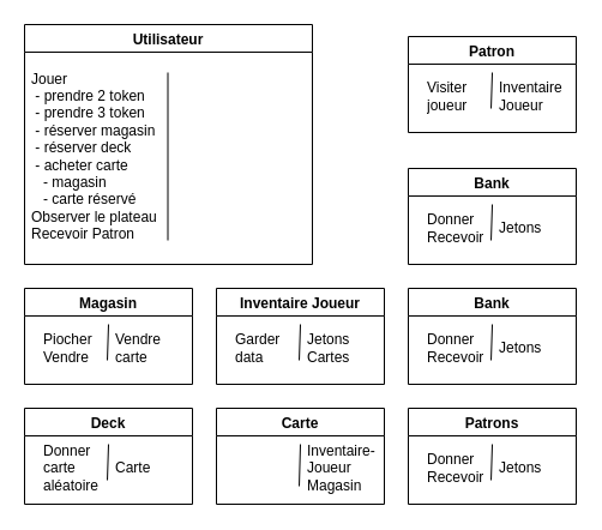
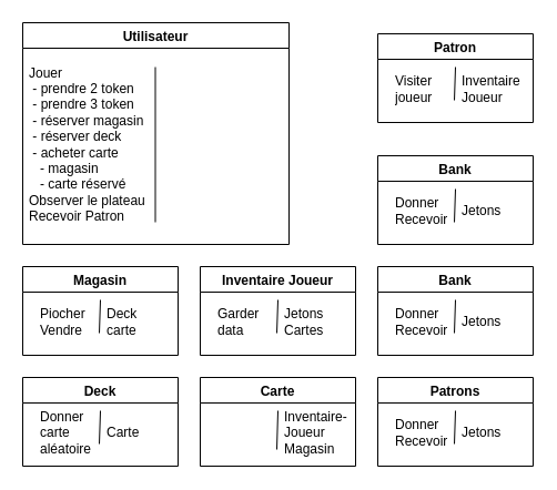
  <mxCell id="0" />
  <mxCell id="1" parent="0" />
  <mxCell id="2" value="Utilisateur" style="swimlane;" vertex="1" parent="1"><mxGeometry x="20" y="20" width="240" height="200" as="geometry"><mxRectangle x="150" y="290" width="100" height="30" as="alternateBounds" /></mxGeometry></mxCell>
  <mxCell id="3" value="Jouer&lt;br&gt;&amp;nbsp;- prendre 2 token&lt;br&gt;&amp;nbsp;- prendre 3 token&lt;br&gt;&amp;nbsp;- réserver magasin&lt;br&gt;&amp;nbsp;- réserver deck&lt;br&gt;&amp;nbsp;- acheter carte&lt;br&gt;&amp;nbsp; &amp;nbsp;- magasin&lt;br&gt;&amp;nbsp; &amp;nbsp;- carte réservé&lt;br&gt;Observer le plateau&lt;br&gt;Recevoir Patron" style="text;strokeColor=none;fillColor=none;align=left;verticalAlign=middle;spacingLeft=4;spacingRight=4;overflow=hidden;points=[[0,0.5],[1,0.5]];portConstraint=eastwest;rotatable=0;whiteSpace=wrap;html=1;" vertex="1" parent="2"><mxGeometry y="30" width="120" height="160" as="geometry" /></mxCell>
  <mxCell id="4" value="" style="endArrow=none;html=1;" edge="1" parent="2"><mxGeometry width="50" height="50" relative="1" as="geometry"><mxPoint x="119.5" y="180" as="sourcePoint" /><mxPoint x="119.5" y="40" as="targetPoint" /></mxGeometry></mxCell>
  <mxCell id="5" value="Patron" style="swimlane;" vertex="1" parent="1"><mxGeometry x="340" y="30" width="140" height="80" as="geometry"><mxRectangle x="150" y="290" width="100" height="30" as="alternateBounds" /></mxGeometry></mxCell>
  <mxCell id="6" value="Visiter joueur" style="text;strokeColor=none;fillColor=none;align=left;verticalAlign=middle;spacingLeft=4;spacingRight=4;overflow=hidden;points=[[0,0.5],[1,0.5]];portConstraint=eastwest;rotatable=0;whiteSpace=wrap;html=1;" vertex="1" parent="5"><mxGeometry x="10" y="20" width="70" height="60" as="geometry" /></mxCell>
  <mxCell id="7" value="" style="endArrow=none;html=1;exitX=-0.014;exitY=0.75;exitDx=0;exitDy=0;exitPerimeter=0;" edge="1" parent="5" source="8"><mxGeometry width="50" height="50" relative="1" as="geometry"><mxPoint x="70" y="120" as="sourcePoint" /><mxPoint x="70" y="30" as="targetPoint" /></mxGeometry></mxCell>
  <mxCell id="8" value="Inventaire Joueur" style="text;strokeColor=none;fillColor=none;align=left;verticalAlign=middle;spacingLeft=4;spacingRight=4;overflow=hidden;points=[[0,0.5],[1,0.5]];portConstraint=eastwest;rotatable=0;whiteSpace=wrap;html=1;" vertex="1" parent="5"><mxGeometry x="70" y="30" width="70" height="40" as="geometry" /></mxCell>
  <mxCell id="9" value="Bank" style="swimlane;startSize=23;" vertex="1" parent="1"><mxGeometry x="340" y="140" width="140" height="80" as="geometry"><mxRectangle x="150" y="290" width="100" height="30" as="alternateBounds" /></mxGeometry></mxCell>
  <mxCell id="10" value="Donner&lt;br&gt;Recevoir" style="text;strokeColor=none;fillColor=none;align=left;verticalAlign=middle;spacingLeft=4;spacingRight=4;overflow=hidden;points=[[0,0.5],[1,0.5]];portConstraint=eastwest;rotatable=0;whiteSpace=wrap;html=1;" vertex="1" parent="9"><mxGeometry x="10" y="20" width="70" height="60" as="geometry" /></mxCell>
  <mxCell id="11" value="" style="endArrow=none;html=1;exitX=-0.014;exitY=0.75;exitDx=0;exitDy=0;exitPerimeter=0;" edge="1" parent="9" source="12"><mxGeometry width="50" height="50" relative="1" as="geometry"><mxPoint x="70" y="120" as="sourcePoint" /><mxPoint x="70" y="30" as="targetPoint" /></mxGeometry></mxCell>
  <mxCell id="12" value="Jetons" style="text;strokeColor=none;fillColor=none;align=left;verticalAlign=middle;spacingLeft=4;spacingRight=4;overflow=hidden;points=[[0,0.5],[1,0.5]];portConstraint=eastwest;rotatable=0;whiteSpace=wrap;html=1;" vertex="1" parent="9"><mxGeometry x="70" y="30" width="70" height="40" as="geometry" /></mxCell>
  <mxCell id="13" value="Bank" style="swimlane;startSize=23;" vertex="1" parent="1"><mxGeometry x="340" y="240" width="140" height="80" as="geometry"><mxRectangle x="150" y="290" width="100" height="30" as="alternateBounds" /></mxGeometry></mxCell>
  <mxCell id="14" value="Donner&lt;br&gt;Recevoir" style="text;strokeColor=none;fillColor=none;align=left;verticalAlign=middle;spacingLeft=4;spacingRight=4;overflow=hidden;points=[[0,0.5],[1,0.5]];portConstraint=eastwest;rotatable=0;whiteSpace=wrap;html=1;" vertex="1" parent="13"><mxGeometry x="10" y="20" width="70" height="60" as="geometry" /></mxCell>
  <mxCell id="15" value="" style="endArrow=none;html=1;exitX=-0.014;exitY=0.75;exitDx=0;exitDy=0;exitPerimeter=0;" edge="1" parent="13" source="16"><mxGeometry width="50" height="50" relative="1" as="geometry"><mxPoint x="70" y="120" as="sourcePoint" /><mxPoint x="70" y="30" as="targetPoint" /></mxGeometry></mxCell>
  <mxCell id="16" value="Jetons" style="text;strokeColor=none;fillColor=none;align=left;verticalAlign=middle;spacingLeft=4;spacingRight=4;overflow=hidden;points=[[0,0.5],[1,0.5]];portConstraint=eastwest;rotatable=0;whiteSpace=wrap;html=1;" vertex="1" parent="13"><mxGeometry x="70" y="30" width="70" height="40" as="geometry" /></mxCell>
  <mxCell id="17" value="Magasin" style="swimlane;startSize=23;" vertex="1" parent="1"><mxGeometry x="20" y="240" width="140" height="80" as="geometry"><mxRectangle x="150" y="290" width="100" height="30" as="alternateBounds" /></mxGeometry></mxCell>
  <mxCell id="18" value="Piocher&amp;nbsp;&lt;br&gt;Vendre" style="text;strokeColor=none;fillColor=none;align=left;verticalAlign=middle;spacingLeft=4;spacingRight=4;overflow=hidden;points=[[0,0.5],[1,0.5]];portConstraint=eastwest;rotatable=0;whiteSpace=wrap;html=1;" vertex="1" parent="17"><mxGeometry x="10" y="20" width="70" height="60" as="geometry" /></mxCell>
  <mxCell id="19" value="" style="endArrow=none;html=1;exitX=-0.014;exitY=0.75;exitDx=0;exitDy=0;exitPerimeter=0;" edge="1" parent="17" source="20"><mxGeometry width="50" height="50" relative="1" as="geometry"><mxPoint x="70" y="120" as="sourcePoint" /><mxPoint x="70" y="30" as="targetPoint" /></mxGeometry></mxCell>
- <mxCell id="20" value="Vendre&lt;br&gt;carte" style="text;strokeColor=none;fillColor=none;align=left;verticalAlign=middle;spacingLeft=4;spacingRight=4;overflow=hidden;points=[[0,0.5],[1,0.5]];portConstraint=eastwest;rotatable=0;whiteSpace=wrap;html=1;" vertex="1" parent="17"><mxGeometry x="70" y="30" width="70" height="40" as="geometry" /></mxCell>
+ <mxCell id="20" value="Deck&lt;br&gt;carte" style="text;strokeColor=none;fillColor=none;align=left;verticalAlign=middle;spacingLeft=4;spacingRight=4;overflow=hidden;points=[[0,0.5],[1,0.5]];portConstraint=eastwest;rotatable=0;whiteSpace=wrap;html=1;" vertex="1" parent="17"><mxGeometry x="70" y="30" width="70" height="40" as="geometry" /></mxCell>
  <mxCell id="21" value="Deck" style="swimlane;startSize=23;" vertex="1" parent="1"><mxGeometry x="20" y="340" width="140" height="80" as="geometry"><mxRectangle x="150" y="290" width="100" height="30" as="alternateBounds" /></mxGeometry></mxCell>
  <mxCell id="22" value="Donner carte aléatoire" style="text;strokeColor=none;fillColor=none;align=left;verticalAlign=middle;spacingLeft=4;spacingRight=4;overflow=hidden;points=[[0,0.5],[1,0.5]];portConstraint=eastwest;rotatable=0;whiteSpace=wrap;html=1;" vertex="1" parent="21"><mxGeometry x="10" y="20" width="70" height="60" as="geometry" /></mxCell>
  <mxCell id="23" value="" style="endArrow=none;html=1;exitX=-0.014;exitY=0.75;exitDx=0;exitDy=0;exitPerimeter=0;" edge="1" parent="21" source="24"><mxGeometry width="50" height="50" relative="1" as="geometry"><mxPoint x="70" y="120" as="sourcePoint" /><mxPoint x="70" y="30" as="targetPoint" /></mxGeometry></mxCell>
  <mxCell id="24" value="Carte" style="text;strokeColor=none;fillColor=none;align=left;verticalAlign=middle;spacingLeft=4;spacingRight=4;overflow=hidden;points=[[0,0.5],[1,0.5]];portConstraint=eastwest;rotatable=0;whiteSpace=wrap;html=1;" vertex="1" parent="21"><mxGeometry x="70" y="30" width="70" height="40" as="geometry" /></mxCell>
  <mxCell id="25" value="Patrons" style="swimlane;startSize=23;" vertex="1" parent="1"><mxGeometry x="340" y="340" width="140" height="80" as="geometry"><mxRectangle x="150" y="290" width="100" height="30" as="alternateBounds" /></mxGeometry></mxCell>
  <mxCell id="26" value="Donner&lt;br&gt;Recevoir" style="text;strokeColor=none;fillColor=none;align=left;verticalAlign=middle;spacingLeft=4;spacingRight=4;overflow=hidden;points=[[0,0.5],[1,0.5]];portConstraint=eastwest;rotatable=0;whiteSpace=wrap;html=1;" vertex="1" parent="25"><mxGeometry x="10" y="20" width="70" height="60" as="geometry" /></mxCell>
  <mxCell id="27" value="" style="endArrow=none;html=1;exitX=-0.014;exitY=0.75;exitDx=0;exitDy=0;exitPerimeter=0;" edge="1" parent="25" source="28"><mxGeometry width="50" height="50" relative="1" as="geometry"><mxPoint x="70" y="120" as="sourcePoint" /><mxPoint x="70" y="30" as="targetPoint" /></mxGeometry></mxCell>
  <mxCell id="28" value="Jetons" style="text;strokeColor=none;fillColor=none;align=left;verticalAlign=middle;spacingLeft=4;spacingRight=4;overflow=hidden;points=[[0,0.5],[1,0.5]];portConstraint=eastwest;rotatable=0;whiteSpace=wrap;html=1;" vertex="1" parent="25"><mxGeometry x="70" y="30" width="70" height="40" as="geometry" /></mxCell>
  <mxCell id="29" value="Inventaire Joueur" style="swimlane;startSize=23;" vertex="1" parent="1"><mxGeometry x="180" y="240" width="140" height="80" as="geometry"><mxRectangle x="150" y="290" width="100" height="30" as="alternateBounds" /></mxGeometry></mxCell>
  <mxCell id="30" value="Garder data" style="text;strokeColor=none;fillColor=none;align=left;verticalAlign=middle;spacingLeft=4;spacingRight=4;overflow=hidden;points=[[0,0.5],[1,0.5]];portConstraint=eastwest;rotatable=0;whiteSpace=wrap;html=1;" vertex="1" parent="29"><mxGeometry x="10" y="20" width="70" height="60" as="geometry" /></mxCell>
  <mxCell id="31" value="" style="endArrow=none;html=1;exitX=-0.014;exitY=0.75;exitDx=0;exitDy=0;exitPerimeter=0;" edge="1" parent="29" source="32"><mxGeometry width="50" height="50" relative="1" as="geometry"><mxPoint x="70" y="120" as="sourcePoint" /><mxPoint x="70" y="30" as="targetPoint" /></mxGeometry></mxCell>
  <mxCell id="32" value="Jetons&lt;br&gt;Cartes" style="text;strokeColor=none;fillColor=none;align=left;verticalAlign=middle;spacingLeft=4;spacingRight=4;overflow=hidden;points=[[0,0.5],[1,0.5]];portConstraint=eastwest;rotatable=0;whiteSpace=wrap;html=1;" vertex="1" parent="29"><mxGeometry x="70" y="30" width="70" height="40" as="geometry" /></mxCell>
  <mxCell id="33" value="Carte" style="swimlane;startSize=23;" vertex="1" parent="1"><mxGeometry x="180" y="340" width="140" height="80" as="geometry"><mxRectangle x="150" y="290" width="100" height="30" as="alternateBounds" /></mxGeometry></mxCell>
  <mxCell id="34" value="" style="endArrow=none;html=1;exitX=-0.014;exitY=0.75;exitDx=0;exitDy=0;exitPerimeter=0;" edge="1" parent="33" source="35"><mxGeometry width="50" height="50" relative="1" as="geometry"><mxPoint x="70" y="120" as="sourcePoint" /><mxPoint x="70" y="30" as="targetPoint" /></mxGeometry></mxCell>
  <mxCell id="35" value="Inventaire- Joueur&lt;br&gt;Magasin" style="text;strokeColor=none;fillColor=none;align=left;verticalAlign=middle;spacingLeft=4;spacingRight=4;overflow=hidden;points=[[0,0.5],[1,0.5]];portConstraint=eastwest;rotatable=0;whiteSpace=wrap;html=1;" vertex="1" parent="33"><mxGeometry x="70" y="20" width="70" height="60" as="geometry" /></mxCell>
